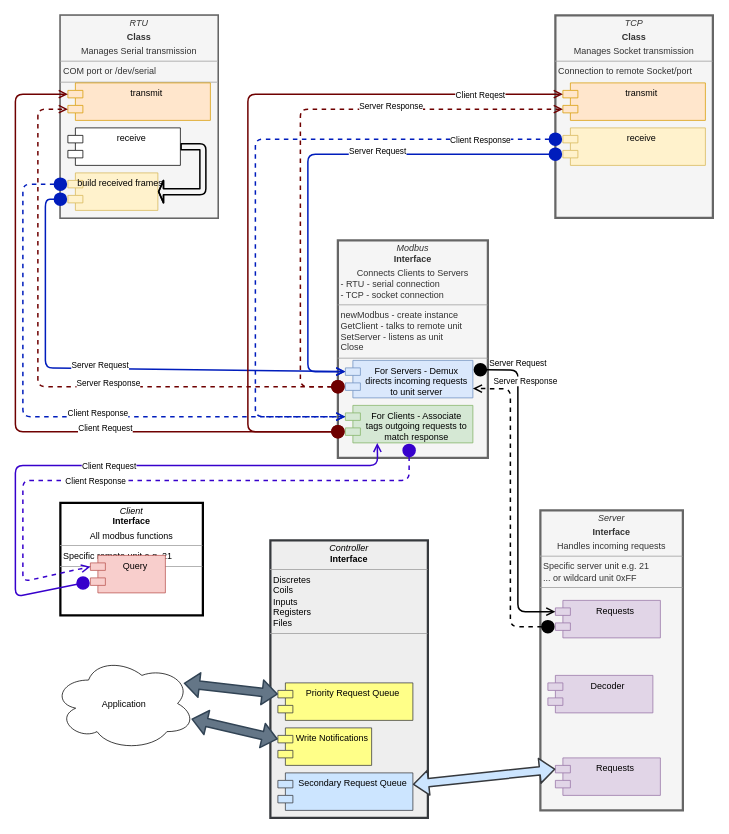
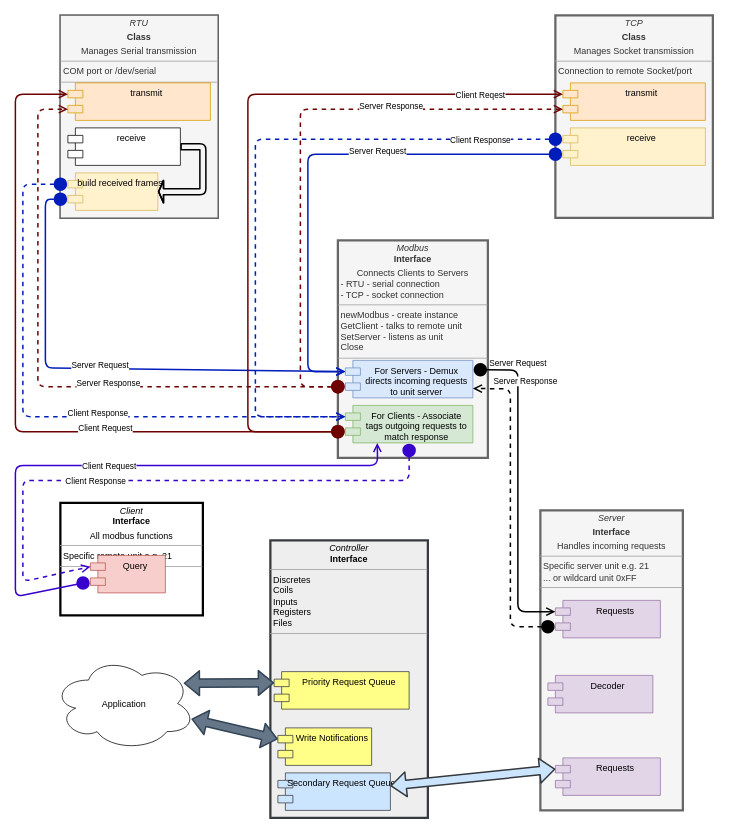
  <mxCell id="0" />
  <mxCell id="1" parent="0" />
  <mxCell id="2" value="&lt;p style=&quot;margin: 0px ; margin-top: 4px ; text-align: center&quot;&gt;&lt;i&gt;Modbus&lt;/i&gt;&lt;br&gt;&lt;b&gt;Interface&lt;/b&gt;&lt;/p&gt;&lt;p style=&quot;margin: 0px ; margin-top: 4px ; text-align: center&quot;&gt;&lt;span style=&quot;text-align: left&quot;&gt;Connects Clients to Servers&lt;/span&gt;&lt;b&gt;&lt;br&gt;&lt;/b&gt;&lt;/p&gt;&lt;p style=&quot;margin: 0px 0px 0px 4px&quot;&gt;- RTU - serial connection&lt;/p&gt;&lt;p style=&quot;margin: 0px 0px 0px 4px&quot;&gt;- TCP - socket connection&lt;/p&gt;&lt;hr size=&quot;1&quot;&gt;&lt;p style=&quot;margin: 0px ; margin-left: 4px&quot;&gt;newModbus - create instance&lt;br&gt;&lt;/p&gt;&lt;p style=&quot;margin: 0px ; margin-left: 4px&quot;&gt;&lt;span&gt;GetClient - talks to remote unit&lt;/span&gt;&lt;br&gt;&lt;/p&gt;&lt;p style=&quot;margin: 0px 0px 0px 4px&quot;&gt;SetServer - listens as unit&lt;/p&gt;&lt;p style=&quot;margin: 0px 0px 0px 4px&quot;&gt;Close&lt;/p&gt;&lt;hr size=&quot;1&quot;&gt;&lt;p style=&quot;margin: 0px ; margin-left: 4px&quot;&gt;&lt;br&gt;&lt;/p&gt;" style="verticalAlign=top;align=left;overflow=fill;fontSize=12;fontFamily=Helvetica;html=1;fillColor=#f5f5f5;strokeColor=#666666;fontColor=#333333;strokeWidth=3;" vertex="1" parent="1"><mxGeometry x="450" y="320" width="200" height="290" as="geometry" /></mxCell>
  <mxCell id="3" value="" style="group;fillColor=#ffe6cc;strokeColor=#d79b00;container=0;" vertex="1" connectable="0" parent="1"><mxGeometry x="740" y="20" width="210" height="270" as="geometry" /></mxCell>
  <mxCell id="4" value="" style="group;fillColor=#f5f5f5;strokeWidth=3;strokeColor=#666666;fontColor=#333333;" vertex="1" connectable="0" parent="1"><mxGeometry x="80" y="20" width="210" height="270" as="geometry" /></mxCell>
  <mxCell id="5" value="&lt;p style=&quot;margin: 0px ; margin-top: 4px ; text-align: center&quot;&gt;&lt;i&gt;RTU&lt;/i&gt;&lt;/p&gt;&lt;p style=&quot;margin: 0px ; margin-top: 4px ; text-align: center&quot;&gt;&lt;b&gt;Class&lt;/b&gt;&lt;/p&gt;&lt;p style=&quot;margin: 0px ; margin-top: 4px ; text-align: center&quot;&gt;Manages Serial transmission&lt;/p&gt;&lt;hr size=&quot;1&quot;&gt;&lt;p style=&quot;margin: 0px ; margin-left: 4px&quot;&gt;COM port or /dev/serial&lt;/p&gt;&lt;hr size=&quot;1&quot;&gt;&lt;p style=&quot;margin: 0px ; margin-left: 4px&quot;&gt;&lt;br&gt;&lt;/p&gt;" style="verticalAlign=top;align=left;overflow=fill;fontSize=12;fontFamily=Helvetica;html=1;fillColor=#f5f5f5;strokeColor=#666666;fontColor=#333333;" vertex="1" parent="4"><mxGeometry width="210" height="270" as="geometry" /></mxCell>
  <mxCell id="6" value="transmit" style="shape=module;align=left;spacingLeft=20;align=center;verticalAlign=top;fillColor=#ffe6cc;strokeColor=#d79b00;" vertex="1" parent="4"><mxGeometry x="10" y="90" width="190" height="50" as="geometry" /></mxCell>
  <mxCell id="7" value="receive" style="shape=module;align=left;spacingLeft=20;align=center;verticalAlign=top;" vertex="1" parent="4"><mxGeometry x="10" y="150" width="150" height="50" as="geometry" /></mxCell>
  <mxCell id="8" value="build received frames" style="shape=module;align=left;spacingLeft=20;align=center;verticalAlign=top;fillColor=#fff2cc;strokeColor=#d6b656;" vertex="1" parent="4"><mxGeometry x="10" y="210" width="120" height="50" as="geometry" /></mxCell>
  <mxCell id="9" value="" style="shape=flexArrow;endArrow=classic;html=1;strokeWidth=2;entryX=1;entryY=0.5;entryDx=0;entryDy=0;width=7;endSize=1.5;exitX=1;exitY=0.5;exitDx=0;exitDy=0;" edge="1" parent="4" source="7" target="8"><mxGeometry width="50" height="50" relative="1" as="geometry"><mxPoint x="50" y="180" as="sourcePoint" /><mxPoint x="120" y="130" as="targetPoint" /><Array as="points"><mxPoint x="190" y="175" /><mxPoint x="190" y="235" /></Array></mxGeometry></mxCell>
  <mxCell id="10" value="Client Request" style="html=1;verticalAlign=bottom;startArrow=circle;startFill=1;endArrow=open;startSize=6;endSize=8;exitX=0;exitY=0;exitDx=0;exitDy=35;exitPerimeter=0;entryX=0;entryY=0;entryDx=0;entryDy=15;entryPerimeter=0;fillColor=#a20025;strokeColor=#6F0000;strokeWidth=2;" edge="1" parent="1" source="16" target="6"><mxGeometry x="-0.333" y="5" width="80" relative="1" as="geometry"><mxPoint x="300" y="460" as="sourcePoint" /><mxPoint x="380" y="460" as="targetPoint" /><Array as="points"><mxPoint x="20" y="575" /><mxPoint x="20" y="125" /></Array><mxPoint as="offset" /></mxGeometry></mxCell>
  <mxCell id="11" value="Client Response" style="html=1;verticalAlign=bottom;startArrow=circle;startFill=1;endArrow=open;startSize=6;endSize=8;exitX=0;exitY=0;exitDx=0;exitDy=15;exitPerimeter=0;entryX=0;entryY=0;entryDx=0;entryDy=15;entryPerimeter=0;strokeWidth=2;fillColor=#0050ef;strokeColor=#001DBC;dashed=1;" edge="1" parent="1" source="8" target="16"><mxGeometry x="0.176" y="-5" width="80" relative="1" as="geometry"><mxPoint x="150" y="440" as="sourcePoint" /><mxPoint x="230" y="440" as="targetPoint" /><Array as="points"><mxPoint x="30" y="245" /><mxPoint x="30" y="555" /></Array><mxPoint as="offset" /></mxGeometry></mxCell>
  <mxCell id="12" value="Server Request" style="html=1;verticalAlign=bottom;startArrow=circle;startFill=1;endArrow=open;startSize=6;endSize=8;exitX=0;exitY=0;exitDx=0;exitDy=35;exitPerimeter=0;entryX=0;entryY=0;entryDx=0;entryDy=15;entryPerimeter=0;strokeWidth=2;fillColor=#0050ef;strokeColor=#001DBC;" edge="1" parent="1" source="8" target="15"><mxGeometry y="-5" width="80" relative="1" as="geometry"><mxPoint x="100" y="370" as="sourcePoint" /><mxPoint x="180" y="370" as="targetPoint" /><Array as="points"><mxPoint x="60" y="265" /><mxPoint x="60" y="490" /></Array><mxPoint as="offset" /></mxGeometry></mxCell>
  <mxCell id="13" value="Server Response" style="html=1;verticalAlign=bottom;startArrow=circle;startFill=1;endArrow=open;startSize=6;endSize=8;exitX=0;exitY=0;exitDx=0;exitDy=35;exitPerimeter=0;entryX=0;entryY=0;entryDx=0;entryDy=35;entryPerimeter=0;fillColor=#a20025;strokeColor=#6F0000;strokeWidth=2;dashed=1;" edge="1" parent="1" source="15" target="6"><mxGeometry x="-0.229" y="5" width="80" relative="1" as="geometry"><mxPoint x="220" y="430" as="sourcePoint" /><mxPoint x="300" y="430" as="targetPoint" /><Array as="points"><mxPoint x="50" y="515" /><mxPoint x="50" y="145" /></Array><mxPoint as="offset" /></mxGeometry></mxCell>
  <mxCell id="14" value="&lt;p style=&quot;margin: 0px ; margin-top: 4px ; text-align: center&quot;&gt;&lt;i&gt;Client&lt;/i&gt;&lt;br&gt;&lt;b&gt;Interface&lt;/b&gt;&lt;/p&gt;&lt;p style=&quot;margin: 0px ; margin-top: 4px ; text-align: center&quot;&gt;All modbus functions&lt;/p&gt;&lt;hr size=&quot;1&quot;&gt;&lt;p style=&quot;margin: 0px ; margin-left: 4px&quot;&gt;Specific remote unit e.g. 21&lt;/p&gt;&lt;hr size=&quot;1&quot;&gt;&lt;p style=&quot;margin: 0px ; margin-left: 4px&quot;&gt;&lt;br&gt;&lt;/p&gt;" style="verticalAlign=top;align=left;overflow=fill;fontSize=12;fontFamily=Helvetica;html=1;strokeWidth=3;gradientColor=none;fillColor=#FFFFFF;" vertex="1" parent="1"><mxGeometry x="80" y="670" width="190" height="150" as="geometry" /></mxCell>
  <mxCell id="15" value="For Servers - Demux&#10;directs incoming requests&#10;to unit server" style="shape=module;align=left;spacingLeft=20;align=center;verticalAlign=top;fillColor=#dae8fc;strokeColor=#6c8ebf;" vertex="1" parent="1"><mxGeometry x="460" y="480" width="170" height="50" as="geometry" /></mxCell>
  <mxCell id="16" value="For Clients - Associate&#10;tags outgoing requests to&#10;match response" style="shape=module;align=left;spacingLeft=20;align=center;verticalAlign=top;fillColor=#d5e8d4;strokeColor=#82b366;" vertex="1" parent="1"><mxGeometry x="460" y="540" width="170" height="50" as="geometry" /></mxCell>
  <mxCell id="17" value="&lt;p style=&quot;margin: 0px ; margin-top: 4px ; text-align: center&quot;&gt;&lt;i&gt;TCP&lt;/i&gt;&lt;/p&gt;&lt;p style=&quot;margin: 0px ; margin-top: 4px ; text-align: center&quot;&gt;&lt;b&gt;Class&lt;/b&gt;&lt;/p&gt;&lt;p style=&quot;margin: 0px ; margin-top: 4px ; text-align: center&quot;&gt;Manages Socket transmission&lt;/p&gt;&lt;hr size=&quot;1&quot;&gt;&lt;p style=&quot;margin: 0px ; margin-left: 4px&quot;&gt;&lt;/p&gt;&lt;p style=&quot;margin: 0px ; margin-left: 4px&quot;&gt;Connection to remote Socket/port&lt;/p&gt;" style="verticalAlign=top;align=left;overflow=fill;fontSize=12;fontFamily=Helvetica;html=1;fillColor=#f5f5f5;strokeColor=#666666;fontColor=#333333;strokeWidth=3;" vertex="1" parent="1"><mxGeometry x="740" y="20" width="210" height="270" as="geometry" /></mxCell>
  <mxCell id="18" value="transmit" style="shape=module;align=left;spacingLeft=20;align=center;verticalAlign=top;fillColor=#ffe6cc;strokeColor=#d79b00;" vertex="1" parent="1"><mxGeometry x="750" y="110" width="190" height="50" as="geometry" /></mxCell>
  <mxCell id="19" value="receive" style="shape=module;align=left;spacingLeft=20;align=center;verticalAlign=top;fillColor=#fff2cc;strokeColor=#d6b656;" vertex="1" parent="1"><mxGeometry x="750" y="170" width="190" height="50" as="geometry" /></mxCell>
  <mxCell id="20" value="Query" style="shape=module;align=left;spacingLeft=20;align=center;verticalAlign=top;strokeColor=#b85450;strokeWidth=1;fillColor=#f8cecc;" vertex="1" parent="1"><mxGeometry x="120" y="740" width="100" height="50" as="geometry" /></mxCell>
  <mxCell id="21" value="Server Request" style="html=1;verticalAlign=bottom;startArrow=circle;startFill=1;endArrow=open;startSize=6;endSize=8;exitX=0;exitY=0;exitDx=0;exitDy=35;exitPerimeter=0;entryX=0;entryY=0;entryDx=0;entryDy=15;entryPerimeter=0;strokeWidth=2;fillColor=#0050ef;strokeColor=#001DBC;" edge="1" parent="1" source="19" target="15"><mxGeometry x="-0.273" y="5" width="80" relative="1" as="geometry"><mxPoint x="760" y="195" as="sourcePoint" /><mxPoint x="460" y="475" as="targetPoint" /><Array as="points"><mxPoint x="410" y="205" /><mxPoint x="410" y="495" /></Array><mxPoint as="offset" /></mxGeometry></mxCell>
  <mxCell id="22" value="Client Response" style="html=1;verticalAlign=bottom;startArrow=circle;startFill=1;endArrow=open;startSize=6;endSize=8;exitX=0;exitY=0;exitDx=0;exitDy=15;exitPerimeter=0;entryX=0;entryY=0;entryDx=0;entryDy=15;entryPerimeter=0;strokeWidth=2;fillColor=#0050ef;strokeColor=#001DBC;dashed=1;" edge="1" parent="1" source="19" target="16"><mxGeometry x="-0.756" y="10" width="80" relative="1" as="geometry"><mxPoint x="600" y="180" as="sourcePoint" /><mxPoint x="680" y="180" as="targetPoint" /><Array as="points"><mxPoint x="340" y="185" /><mxPoint x="340" y="555" /></Array><mxPoint as="offset" /></mxGeometry></mxCell>
  <mxCell id="23" value="Server Response" style="html=1;verticalAlign=bottom;startArrow=circle;startFill=1;endArrow=open;startSize=6;endSize=8;exitX=0;exitY=0;exitDx=0;exitDy=35;exitPerimeter=0;entryX=0;entryY=0;entryDx=0;entryDy=35;entryPerimeter=0;fillColor=#a20025;strokeColor=#6F0000;strokeWidth=2;dashed=1;" edge="1" parent="1" source="15" target="18"><mxGeometry x="0.412" y="-5" width="80" relative="1" as="geometry"><mxPoint x="460" y="495" as="sourcePoint" /><mxPoint x="760" y="135" as="targetPoint" /><Array as="points"><mxPoint x="400" y="515" /><mxPoint x="400" y="145" /></Array><mxPoint as="offset" /></mxGeometry></mxCell>
  <mxCell id="24" value="Client Reqest" style="html=1;verticalAlign=bottom;startArrow=circle;startFill=1;endArrow=open;startSize=6;endSize=8;exitX=0;exitY=0;exitDx=0;exitDy=35;exitPerimeter=0;entryX=0;entryY=0;entryDx=0;entryDy=15;entryPerimeter=0;fillColor=#a20025;strokeColor=#6F0000;strokeWidth=2;" edge="1" parent="1" source="16" target="18"><mxGeometry x="0.78" y="-10" width="80" relative="1" as="geometry"><mxPoint x="460" y="495" as="sourcePoint" /><mxPoint x="170" y="155" as="targetPoint" /><Array as="points"><mxPoint x="330" y="575" /><mxPoint x="330" y="125" /></Array><mxPoint as="offset" /></mxGeometry></mxCell>
  <mxCell id="25" value="Client Request" style="html=1;verticalAlign=bottom;startArrow=circle;startFill=1;endArrow=open;startSize=6;endSize=8;strokeWidth=2;fillColor=#6a00ff;strokeColor=#3700CC;exitX=0;exitY=0;exitDx=0;exitDy=35;exitPerimeter=0;entryX=0.25;entryY=1;entryDx=0;entryDy=0;" edge="1" parent="1" source="20" target="16"><mxGeometry x="0.019" y="-10" width="80" relative="1" as="geometry"><mxPoint x="300" y="760" as="sourcePoint" /><mxPoint x="380" y="760" as="targetPoint" /><Array as="points"><mxPoint x="20" y="795" /><mxPoint x="20" y="620" /><mxPoint x="503" y="620" /></Array><mxPoint as="offset" /></mxGeometry></mxCell>
  <mxCell id="26" value="Client Response" style="html=1;verticalAlign=bottom;startArrow=circle;startFill=1;endArrow=open;startSize=6;endSize=8;strokeWidth=2;fillColor=#6a00ff;strokeColor=#3700CC;exitX=0.5;exitY=1;exitDx=0;exitDy=0;entryX=0;entryY=0;entryDx=0;entryDy=15;entryPerimeter=0;dashed=1;" edge="1" parent="1" source="16" target="20"><mxGeometry x="0.181" y="10" width="80" relative="1" as="geometry"><mxPoint x="125" y="805" as="sourcePoint" /><mxPoint x="535" y="600" as="targetPoint" /><Array as="points"><mxPoint x="545" y="640" /><mxPoint x="30" y="640" /><mxPoint x="30" y="775" /></Array><mxPoint as="offset" /></mxGeometry></mxCell>
  <mxCell id="27" value="&lt;p style=&quot;margin: 0px ; margin-top: 4px ; text-align: center&quot;&gt;&lt;i&gt;Server&lt;/i&gt;&lt;/p&gt;&lt;p style=&quot;margin: 0px ; margin-top: 4px ; text-align: center&quot;&gt;&lt;b&gt;Interface&lt;/b&gt;&lt;/p&gt;&lt;p style=&quot;margin: 0px ; margin-top: 4px ; text-align: center&quot;&gt;Handles incoming requests&lt;/p&gt;&lt;hr size=&quot;1&quot;&gt;&lt;p style=&quot;margin: 0px ; margin-left: 4px&quot;&gt;Specific server unit e.g. 21&lt;/p&gt;&lt;p style=&quot;margin: 0px ; margin-left: 4px&quot;&gt;... or wildcard unit 0xFF&lt;/p&gt;&lt;hr size=&quot;1&quot;&gt;&lt;p style=&quot;margin: 0px ; margin-left: 4px&quot;&gt;&lt;br&gt;&lt;/p&gt;" style="verticalAlign=top;align=left;overflow=fill;fontSize=12;fontFamily=Helvetica;html=1;strokeColor=#666666;strokeWidth=3;fillColor=#f5f5f5;fontColor=#333333;" vertex="1" parent="1"><mxGeometry x="720" y="680" width="190" height="400" as="geometry" /></mxCell>
  <mxCell id="28" value="Requests" style="shape=module;align=left;spacingLeft=20;align=center;verticalAlign=top;strokeColor=#9673a6;strokeWidth=1;fillColor=#e1d5e7;" vertex="1" parent="1"><mxGeometry x="740" y="800" width="140" height="50" as="geometry" /></mxCell>
  <mxCell id="29" value="Server Request" style="html=1;verticalAlign=bottom;startArrow=circle;startFill=1;endArrow=open;startSize=6;endSize=8;strokeWidth=2;exitX=1;exitY=0.25;exitDx=0;exitDy=0;entryX=0;entryY=0;entryDx=0;entryDy=15;entryPerimeter=0;" edge="1" parent="1" source="15" target="28"><mxGeometry x="-0.722" width="80" relative="1" as="geometry"><mxPoint x="600" y="700" as="sourcePoint" /><mxPoint x="680" y="700" as="targetPoint" /><Array as="points"><mxPoint x="690" y="493" /><mxPoint x="690" y="815" /></Array><mxPoint as="offset" /></mxGeometry></mxCell>
  <mxCell id="30" value="Server Response" style="html=1;verticalAlign=bottom;startArrow=circle;startFill=1;endArrow=open;startSize=6;endSize=8;strokeWidth=2;exitX=0;exitY=0;exitDx=0;exitDy=35;exitPerimeter=0;entryX=1;entryY=0.75;entryDx=0;entryDy=0;dashed=1;" edge="1" parent="1" source="28" target="15"><mxGeometry x="0.766" y="-20" width="80" relative="1" as="geometry"><mxPoint x="560" y="870" as="sourcePoint" /><mxPoint x="640" y="870" as="targetPoint" /><Array as="points"><mxPoint x="680" y="835" /><mxPoint x="680" y="518" /></Array><mxPoint x="20" y="19" as="offset" /></mxGeometry></mxCell>
  <mxCell id="31" value="&lt;p style=&quot;margin: 0px ; margin-top: 4px ; text-align: center&quot;&gt;&lt;i&gt;Controller&lt;/i&gt;&lt;br&gt;&lt;b&gt;Interface&lt;/b&gt;&lt;/p&gt;&lt;hr size=&quot;1&quot;&gt;&lt;p style=&quot;margin: 0px ; margin-left: 4px&quot;&gt;Discretes&lt;/p&gt;&lt;p style=&quot;margin: 0px ; margin-left: 4px&quot;&gt;Coils&lt;/p&gt;&lt;p style=&quot;margin: 0px ; margin-left: 4px&quot;&gt;Inputs&lt;/p&gt;&lt;p style=&quot;margin: 0px ; margin-left: 4px&quot;&gt;Registers&lt;/p&gt;&lt;p style=&quot;margin: 0px ; margin-left: 4px&quot;&gt;Files&lt;/p&gt;&lt;hr size=&quot;1&quot;&gt;&lt;p style=&quot;margin: 0px ; margin-left: 4px&quot;&gt;&lt;br&gt;&lt;/p&gt;" style="verticalAlign=top;align=left;overflow=fill;fontSize=12;fontFamily=Helvetica;html=1;strokeColor=#36393d;strokeWidth=3;fillColor=#eeeeee;" vertex="1" parent="1"><mxGeometry x="360" y="720" width="210" height="370" as="geometry" /></mxCell>
- <mxCell id="32" value="Priority Request Queue" style="shape=module;align=left;spacingLeft=20;align=center;verticalAlign=top;strokeColor=#36393d;strokeWidth=1;fillColor=#ffff88;" vertex="1" parent="1"><mxGeometry x="370" y="910" width="180" height="50" as="geometry" /></mxCell>
- <mxCell id="33" value="Secondary Request Queue" style="shape=module;align=left;spacingLeft=20;align=center;verticalAlign=top;strokeColor=#36393d;strokeWidth=1;fillColor=#cce5ff;" vertex="1" parent="1"><mxGeometry x="370" y="1030" width="180" height="50" as="geometry" /></mxCell>
+ <mxCell id="32" value="Priority Request Queue" style="shape=module;align=left;spacingLeft=20;align=center;verticalAlign=top;strokeColor=#36393d;strokeWidth=1;fillColor=#ffff88;" vertex="1" parent="1"><mxGeometry x="365" y="895" width="180" height="50" as="geometry" /></mxCell>
+ <mxCell id="33" value="Secondary Request Queue" style="shape=module;align=left;spacingLeft=20;align=center;verticalAlign=top;strokeColor=#36393d;strokeWidth=1;fillColor=#cce5ff;" vertex="1" parent="1"><mxGeometry x="370" y="1030" width="150" height="50" as="geometry" /></mxCell>
  <mxCell id="34" value="Write Notifications" style="shape=module;align=left;spacingLeft=20;align=center;verticalAlign=top;strokeColor=#36393d;strokeWidth=1;fillColor=#ffff88;" vertex="1" parent="1"><mxGeometry x="370" y="970" width="125" height="50" as="geometry" /></mxCell>
  <mxCell id="35" value="Application" style="ellipse;shape=cloud;whiteSpace=wrap;html=1;strokeColor=#000000;strokeWidth=1;fillColor=#FFFFFF;gradientColor=none;" vertex="1" parent="1"><mxGeometry x="70" y="875" width="190" height="125" as="geometry" /></mxCell>
  <mxCell id="36" value="" style="shape=flexArrow;endArrow=classic;startArrow=classic;html=1;strokeWidth=2;entryX=0;entryY=0;entryDx=0;entryDy=15;entryPerimeter=0;exitX=0.918;exitY=0.284;exitDx=0;exitDy=0;exitPerimeter=0;fillColor=#647687;strokeColor=#314354;" edge="1" parent="1" source="35" target="32"><mxGeometry width="50" height="50" relative="1" as="geometry"><mxPoint x="260" y="950" as="sourcePoint" /><mxPoint x="310" y="900" as="targetPoint" /></mxGeometry></mxCell>
  <mxCell id="37" value="Decoder" style="shape=module;align=left;spacingLeft=20;align=center;verticalAlign=top;strokeColor=#9673a6;strokeWidth=1;fillColor=#e1d5e7;" vertex="1" parent="1"><mxGeometry x="730" y="900" width="140" height="50" as="geometry" /></mxCell>
  <mxCell id="38" value="Requests" style="shape=module;align=left;spacingLeft=20;align=center;verticalAlign=top;strokeColor=#9673a6;strokeWidth=1;fillColor=#e1d5e7;" vertex="1" parent="1"><mxGeometry x="740" y="1010" width="140" height="50" as="geometry" /></mxCell>
  <mxCell id="39" value="" style="shape=flexArrow;endArrow=classic;startArrow=classic;html=1;strokeWidth=2;entryX=0;entryY=0;entryDx=0;entryDy=15;entryPerimeter=0;fillColor=#647687;strokeColor=#314354;" edge="1" parent="1" source="35" target="34"><mxGeometry width="50" height="50" relative="1" as="geometry"><mxPoint x="254.42" y="940.5" as="sourcePoint" /><mxPoint x="380" y="935" as="targetPoint" /></mxGeometry></mxCell>
  <mxCell id="40" value="" style="shape=flexArrow;endArrow=classic;startArrow=classic;html=1;strokeWidth=2;entryX=0;entryY=0;entryDx=0;entryDy=15;entryPerimeter=0;fillColor=#cce5ff;strokeColor=#36393d;" edge="1" parent="1" source="33" target="38"><mxGeometry width="50" height="50" relative="1" as="geometry"><mxPoint x="600" y="1035.5" as="sourcePoint" /><mxPoint x="725.58" y="1030" as="targetPoint" /></mxGeometry></mxCell>
